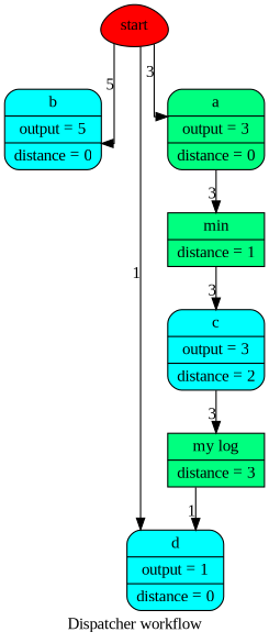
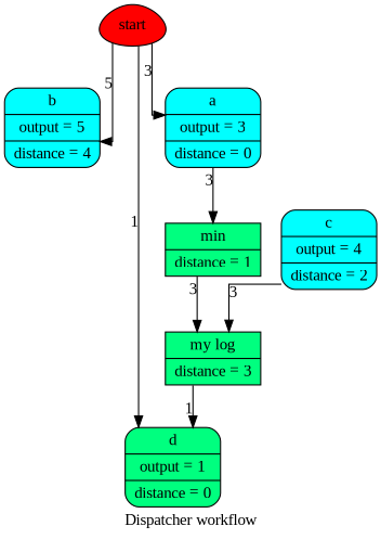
  digraph {
    fontname="Liberation Serif"
    label="Dispatcher workflow"
    splines=ortho
    node [fillcolor=cyan fontname="Liberation Serif" shape=Mrecord style=filled]
    edge [fontname="Liberation Serif" xlabel=3]
    n1 [fillcolor=red label=start shape=egg]
-   n2 [label="{ b | output = 5 | distance = 0 }"]
-   n3 [label="{ d | output = 1 | distance = 0 }"]
-   n4 [fillcolor=springgreen label="{ a | output = 3 | distance = 0 }"]
+   n2 [label="{ b | output = 5 | distance = 4 }"]
+   n3 [fillcolor=springgreen label="{ d | output = 1 | distance = 0 }"]
+   n4 [label="{ a | output = 3 | distance = 0 }"]
    n5 [fillcolor=springgreen label="{ min | distance = 1 }" shape=record]
    n6 [fillcolor=springgreen label="{ my log | distance = 3 }" shape=record]
-   n7 [label="{ c | output = 3 | distance = 2 }"]
+   n7 [label="{ c | output = 4 | distance = 2 }"]
    n1 -> n2 [xlabel=5]
    n1 -> n3 [xlabel=1]
    n1 -> n4
    n4 -> n5
-   n5 -> n7
+   n5 -> n6
    n6 -> n3 [xlabel=1]
    n7 -> n6
  }
